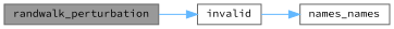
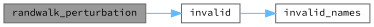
  digraph {
    fontname="Source Code Pro"
    rankdir=LR
    node [color=grey40 fillcolor=white fontname="Source Code Pro" fontsize=10 shape=box style=filled]
    edge [color=steelblue1 fontname="Source Code Pro" fontsize=10 labelfontname=Helvetica labelfontsize=10 style=solid]
    n1 [color=gray40 fillcolor=grey60 fontcolor=black height=0.2 label=randwalk_perturbation width=0.4]
    n2 [height=0.2 label=invalid width=0.4]
-   n3 [height=0.2 label=names_names width=0.4]
+   n3 [height=0.2 label=invalid_names width=0.4]
    n1 -> n2
    n2 -> n3
  }
